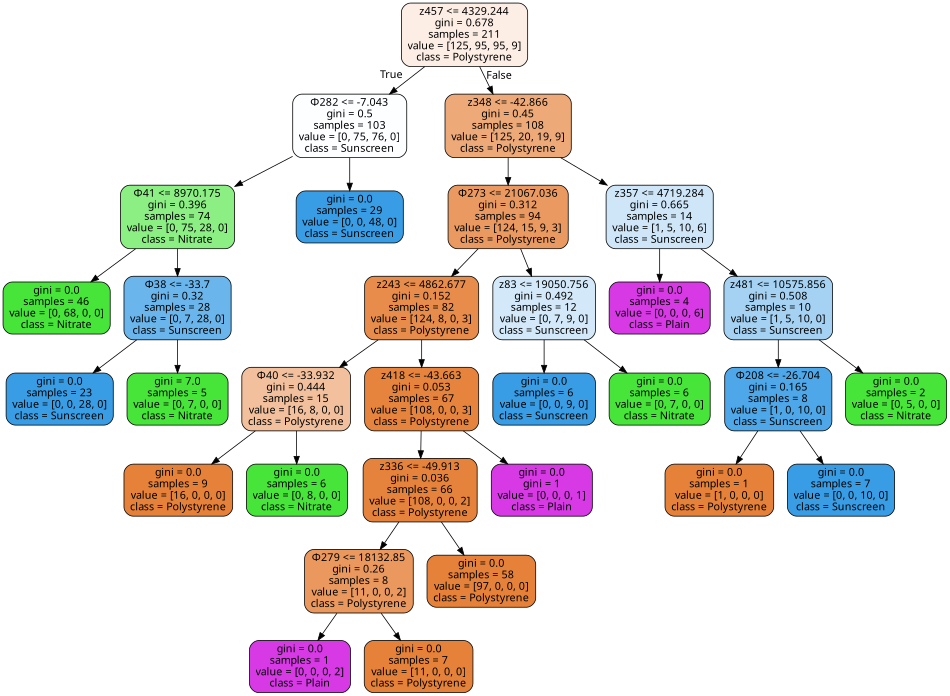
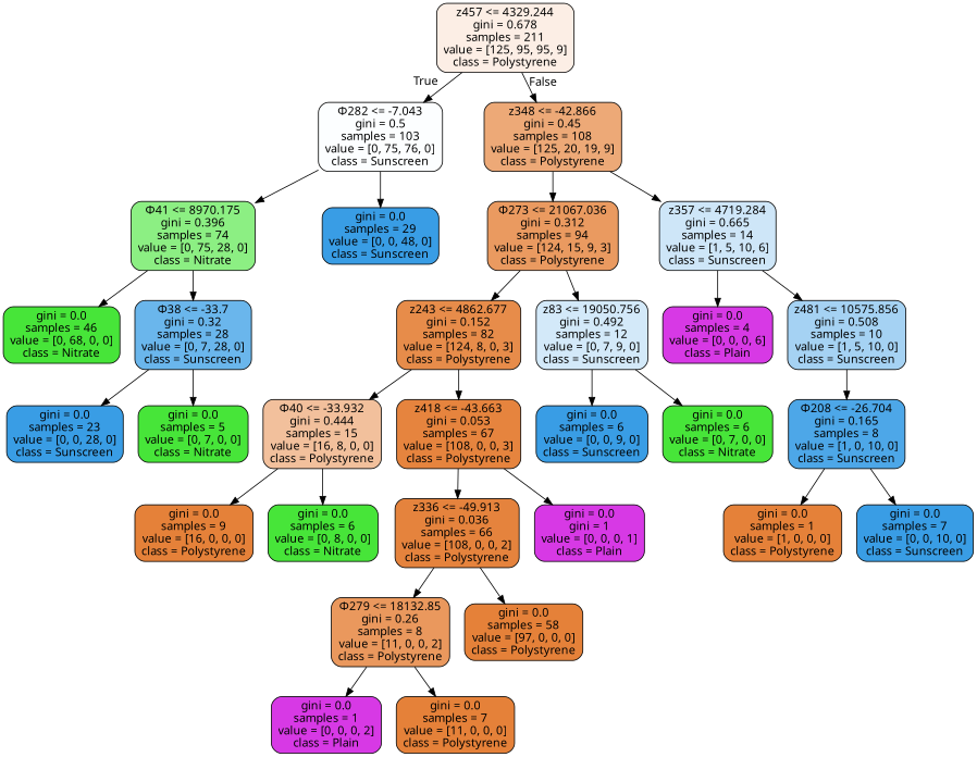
  digraph {
    fontname="Noto Sans"
    node [color=black fillcolor="#47e539" fontname="Noto Sans" shape=box style="filled, rounded"]
    edge [fontname="Noto Sans"]
    n1 [fillcolor="#fceee5" label="z457 <= 4329.244\ngini = 0.678\nsamples = 211\nvalue = [125, 95, 95, 9]\nclass = Polystyrene"]
    n2 [fillcolor="#fcfeff" label="Φ282 <= -7.043\ngini = 0.5\nsamples = 103\nvalue = [0, 75, 76, 0]\nclass = Sunscreen"]
    n3 [fillcolor="#eda977" label="z348 <= -42.866\ngini = 0.45\nsamples = 108\nvalue = [125, 20, 19, 9]\nclass = Polystyrene"]
    n4 [fillcolor="#8cef83" label="Φ41 <= 8970.175\ngini = 0.396\nsamples = 74\nvalue = [0, 75, 28, 0]\nclass = Nitrate"]
    n5 [fillcolor="#399de5" label="gini = 0.0\nsamples = 29\nvalue = [0, 0, 48, 0]\nclass = Sunscreen"]
    n6 [fillcolor="#ea9a60" label="Φ273 <= 21067.036\ngini = 0.312\nsamples = 94\nvalue = [124, 15, 9, 3]\nclass = Polystyrene"]
    n7 [fillcolor="#cee6f8" label="z357 <= 4719.284\ngini = 0.665\nsamples = 14\nvalue = [1, 5, 10, 6]\nclass = Sunscreen"]
    n8 [label="gini = 0.0\nsamples = 46\nvalue = [0, 68, 0, 0]\nclass = Nitrate"]
    n9 [fillcolor="#6ab6ec" label="Φ38 <= -33.7\ngini = 0.32\nsamples = 28\nvalue = [0, 7, 28, 0]\nclass = Sunscreen"]
    n10 [fillcolor="#399de5" label="gini = 0.0\nsamples = 23\nvalue = [0, 0, 28, 0]\nclass = Sunscreen"]
-   n11 [label="gini = 7.0\nsamples = 5\nvalue = [0, 7, 0, 0]\nclass = Nitrate"]
+   n11 [label="gini = 0.0\nsamples = 5\nvalue = [0, 7, 0, 0]\nclass = Nitrate"]
    n12 [fillcolor="#e78c4a" label="z243 <= 4862.677\ngini = 0.152\nsamples = 82\nvalue = [124, 8, 0, 3]\nclass = Polystyrene"]
    n13 [fillcolor="#d3e9f9" label="z83 <= 19050.756\ngini = 0.492\nsamples = 12\nvalue = [0, 7, 9, 0]\nclass = Sunscreen"]
    n14 [fillcolor="#d739e5" label="gini = 0.0\nsamples = 4\nvalue = [0, 0, 0, 6]\nclass = Plain"]
    n15 [fillcolor="#a5d2f3" label="z481 <= 10575.856\ngini = 0.508\nsamples = 10\nvalue = [1, 5, 10, 0]\nclass = Sunscreen"]
    n16 [fillcolor="#f2c09c" label="Φ40 <= -33.932\ngini = 0.444\nsamples = 15\nvalue = [16, 8, 0, 0]\nclass = Polystyrene"]
    n17 [fillcolor="#e6843e" label="z418 <= -43.663\ngini = 0.053\nsamples = 67\nvalue = [108, 0, 0, 3]\nclass = Polystyrene"]
    n18 [fillcolor="#399de5" label="gini = 0.0\nsamples = 6\nvalue = [0, 0, 9, 0]\nclass = Sunscreen"]
    n19 [label="gini = 0.0\nsamples = 6\nvalue = [0, 7, 0, 0]\nclass = Nitrate"]
    n20 [fillcolor="#e58139" label="gini = 0.0\nsamples = 9\nvalue = [16, 0, 0, 0]\nclass = Polystyrene"]
    n21 [label="gini = 0.0\nsamples = 6\nvalue = [0, 8, 0, 0]\nclass = Nitrate"]
    n22 [fillcolor="#e5833d" label="z336 <= -49.913\ngini = 0.036\nsamples = 66\nvalue = [108, 0, 0, 2]\nclass = Polystyrene"]
    n23 [fillcolor="#d739e5" label="gini = 0.0\ngini = 1\nvalue = [0, 0, 0, 1]\nclass = Plain"]
    n24 [fillcolor="#ea985d" label="Φ279 <= 18132.85\ngini = 0.26\nsamples = 8\nvalue = [11, 0, 0, 2]\nclass = Polystyrene"]
    n25 [fillcolor="#e58139" label="gini = 0.0\nsamples = 58\nvalue = [97, 0, 0, 0]\nclass = Polystyrene"]
    n26 [fillcolor="#d739e5" label="gini = 0.0\nsamples = 1\nvalue = [0, 0, 0, 2]\nclass = Plain"]
    n27 [fillcolor="#e58139" label="gini = 0.0\nsamples = 7\nvalue = [11, 0, 0, 0]\nclass = Polystyrene"]
    n28 [fillcolor="#4da7e8" label="Φ208 <= -26.704\ngini = 0.165\nsamples = 8\nvalue = [1, 0, 10, 0]\nclass = Sunscreen"]
-   n29 [label="gini = 0.0\nsamples = 2\nvalue = [0, 5, 0, 0]\nclass = Nitrate"]
    n30 [fillcolor="#e58139" label="gini = 0.0\nsamples = 1\nvalue = [1, 0, 0, 0]\nclass = Polystyrene"]
    n31 [fillcolor="#399de5" label="gini = 0.0\nsamples = 7\nvalue = [0, 0, 10, 0]\nclass = Sunscreen"]
    n1 -> n2 [headlabel=True labelangle=45 labeldistance=2.5]
    n1 -> n3 [headlabel=False labelangle=-45 labeldistance=2.5]
    n2 -> n4
    n2 -> n5
    n3 -> n6
    n3 -> n7
    n4 -> n8
    n4 -> n9
    n6 -> n12
    n6 -> n13
    n7 -> n14
    n7 -> n15
    n9 -> n10
    n9 -> n11
    n12 -> n16
    n12 -> n17
    n13 -> n18
    n13 -> n19
    n15 -> n28
-   n15 -> n29
    n16 -> n20
    n16 -> n21
    n17 -> n22
    n17 -> n23
    n22 -> n24
    n22 -> n25
    n24 -> n26
    n24 -> n27
    n28 -> n30
    n28 -> n31
  }
